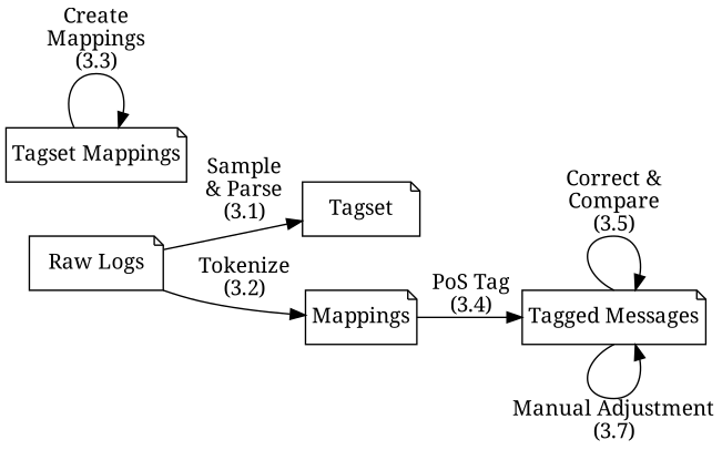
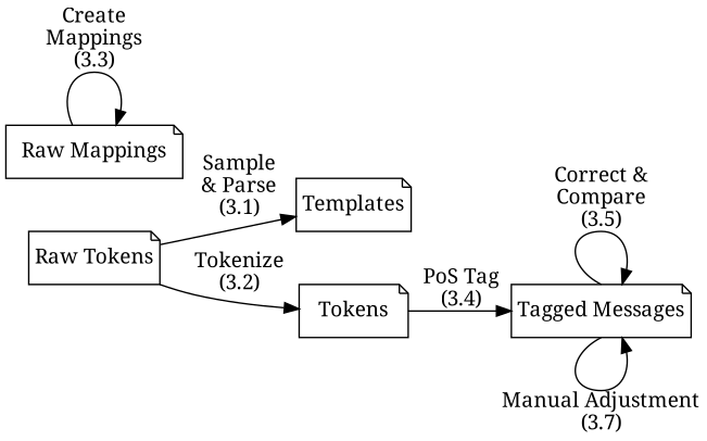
  digraph {
    fontname="Noto Serif"
    nodesep=0.5
    rankdir=LR
    ranksep=0
    node [fontname="Noto Serif" margin=0.05 shape=note]
    edge [fontname="Noto Serif"]
-   n1 [label="Raw Logs"]
-   n2 [label=Tagset]
-   n3 [label="Tagset Mappings"]
-   n4 [label=Mappings]
+   n1 [label="Raw Tokens"]
+   n2 [label=Templates]
+   n3 [label="Raw Mappings"]
+   n4 [label=Tokens]
    n5 [label="Tagged Messages"]
    subgraph sub_1 {
      n1
      n2
      n3
      n4
      n5
    }
    n1 -> n2 [label="Sample\n& Parse\n(3.1)"]
    n1 -> n4 [label="Tokenize\n(3.2)"]
    n3 -> n3 [label="Create\nMappings\n(3.3)"]
    n4 -> n5 [label="PoS Tag\n(3.4)"]
    n5 -> n5 [label="Correct &\nCompare\n(3.5)" tailport=n]
    n5 -> n5 [label="Manual Adjustment\n(3.7)" tailport=s]
  }
